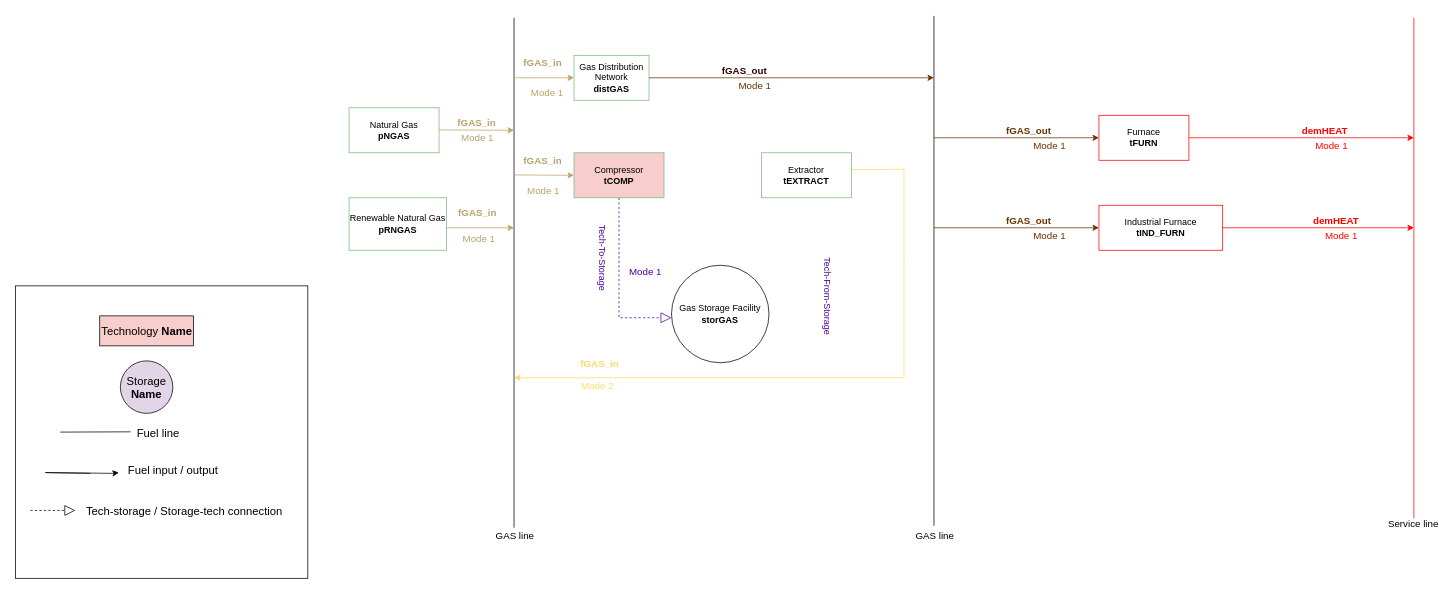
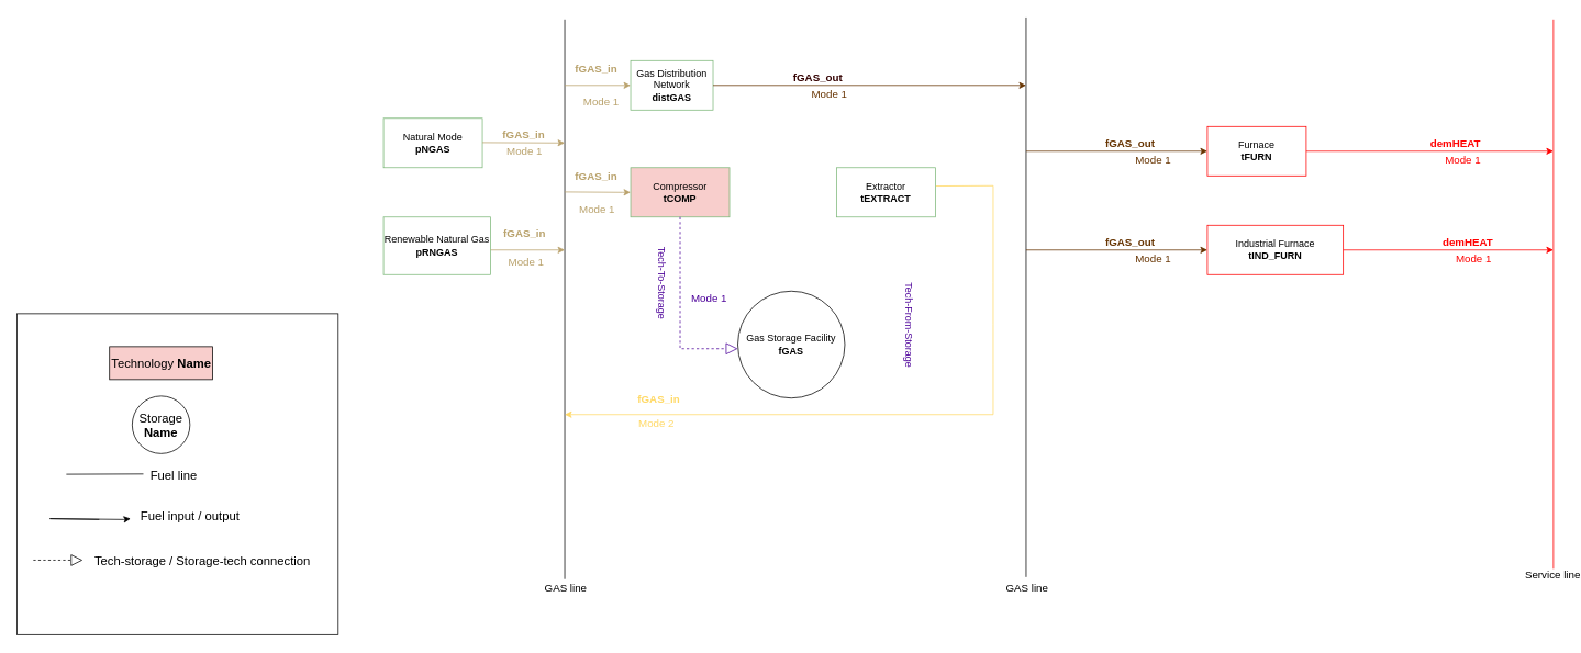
  <mxCell id="0" />
  <mxCell id="1" parent="0" />
- <mxCell id="2" value="&lt;div&gt;Natural Gas&lt;/div&gt;&lt;div&gt;&lt;b&gt;pNGAS&lt;/b&gt;&lt;br&gt;&lt;/div&gt;" style="rounded=0;whiteSpace=wrap;html=1;strokeColor=#7DB87A;" parent="1" vertex="1"><mxGeometry x="465" y="143" width="120" height="60" as="geometry" /></mxCell>
+ <mxCell id="2" value="&lt;div&gt;Natural Mode&lt;/div&gt;&lt;div&gt;&lt;b&gt;pNGAS&lt;/b&gt;&lt;br&gt;&lt;/div&gt;" style="rounded=0;whiteSpace=wrap;html=1;strokeColor=#7DB87A;" parent="1" vertex="1"><mxGeometry x="465" y="143" width="120" height="60" as="geometry" /></mxCell>
  <mxCell id="3" value="&lt;div&gt;Renewable Natural Gas&lt;/div&gt;&lt;div&gt;&lt;b&gt;pRNGAS&lt;/b&gt;&lt;br&gt;&lt;/div&gt;" style="rounded=0;whiteSpace=wrap;html=1;strokeColor=#7DB87A;" parent="1" vertex="1"><mxGeometry x="465" y="263" width="130" height="70" as="geometry" /></mxCell>
  <mxCell id="4" value="" style="endArrow=none;html=1;rounded=0;" parent="1" edge="1"><mxGeometry width="50" height="50" relative="1" as="geometry"><mxPoint x="685" y="703" as="sourcePoint" /><mxPoint x="685" y="23" as="targetPoint" /></mxGeometry></mxCell>
  <mxCell id="5" value="&lt;div style=&quot;font-size: 13px;&quot;&gt;&lt;font style=&quot;font-size: 13px;&quot;&gt;GAS line&lt;/font&gt;&lt;/div&gt;" style="edgeLabel;html=1;align=center;verticalAlign=middle;resizable=0;points=[];rotation=0;" parent="4" vertex="1" connectable="0"><mxGeometry x="-0.195" y="1" relative="1" as="geometry"><mxPoint x="1" y="284" as="offset" /></mxGeometry></mxCell>
  <mxCell id="6" value="" style="endArrow=classic;html=1;rounded=0;strokeColor=#B9A26C;" parent="1" edge="1"><mxGeometry width="50" height="50" relative="1" as="geometry"><mxPoint x="585" y="172.5" as="sourcePoint" /><mxPoint x="685" y="173" as="targetPoint" /></mxGeometry></mxCell>
  <mxCell id="7" value="&lt;div&gt;&lt;font color=&quot;#B9A26C&quot;&gt;&lt;b&gt;fGAS_in&lt;/b&gt;&lt;/font&gt;&lt;/div&gt;" style="edgeLabel;html=1;align=center;verticalAlign=middle;resizable=0;points=[];fontSize=13;" parent="6" vertex="1" connectable="0"><mxGeometry x="-0.26" y="-1" relative="1" as="geometry"><mxPoint x="13" y="-11" as="offset" /></mxGeometry></mxCell>
  <mxCell id="8" value="&lt;font color=&quot;#B9A26C&quot;&gt;Mode 1&lt;/font&gt;" style="edgeLabel;html=1;align=center;verticalAlign=middle;resizable=0;points=[];fontSize=13;" parent="6" vertex="1" connectable="0"><mxGeometry x="-0.76" y="1" relative="1" as="geometry"><mxPoint x="38" y="11" as="offset" /></mxGeometry></mxCell>
  <mxCell id="9" value="" style="endArrow=classic;html=1;rounded=0;strokeColor=#B9A26C;" parent="1" edge="1"><mxGeometry width="50" height="50" relative="1" as="geometry"><mxPoint x="595" y="303" as="sourcePoint" /><mxPoint x="685" y="303" as="targetPoint" /></mxGeometry></mxCell>
  <mxCell id="10" value="&lt;div&gt;Gas Distribution Network&lt;/div&gt;&lt;div&gt;&lt;b&gt;distGAS&lt;/b&gt;&lt;br&gt; &lt;/div&gt;" style="rounded=0;whiteSpace=wrap;html=1;strokeColor=#7DB87A;" parent="1" vertex="1"><mxGeometry x="765" y="73" width="100" height="60" as="geometry" /></mxCell>
  <mxCell id="11" value="&lt;div&gt;Compressor&lt;/div&gt;&lt;div&gt;&lt;b&gt;tCOMP&lt;/b&gt;&lt;br&gt;&lt;/div&gt;" style="rounded=0;whiteSpace=wrap;html=1;strokeColor=#7DB87A;fillColor=#f8cecc;" parent="1" vertex="1"><mxGeometry x="765" y="203" width="120" height="60" as="geometry" /></mxCell>
- <mxCell id="12" value="&lt;div&gt;Gas Storage Facility&lt;/div&gt;&lt;div&gt;&lt;b&gt;storGAS&lt;/b&gt;&lt;br&gt;&lt;/div&gt;" style="ellipse;whiteSpace=wrap;html=1;aspect=fixed;" parent="1" vertex="1"><mxGeometry x="895" y="353" width="130" height="130" as="geometry" /></mxCell>
+ <mxCell id="12" value="&lt;div&gt;Gas Storage Facility&lt;/div&gt;&lt;div&gt;&lt;b&gt;fGAS&lt;/b&gt;&lt;br&gt;&lt;/div&gt;" style="ellipse;whiteSpace=wrap;html=1;aspect=fixed;" parent="1" vertex="1"><mxGeometry x="895" y="353" width="130" height="130" as="geometry" /></mxCell>
  <mxCell id="13" value="&lt;div&gt;Furnace&lt;/div&gt;&lt;div&gt;&lt;b&gt;tFURN&lt;/b&gt;&lt;br&gt;&lt;/div&gt;" style="rounded=0;whiteSpace=wrap;html=1;strokeColor=#ff0000;" parent="1" vertex="1"><mxGeometry x="1465" y="153" width="120" height="60" as="geometry" /></mxCell>
  <mxCell id="14" value="&lt;div&gt;Extractor&lt;/div&gt;&lt;div&gt;&lt;b&gt;tEXTRACT&lt;/b&gt;&lt;br&gt;&lt;/div&gt;" style="rounded=0;whiteSpace=wrap;html=1;strokeColor=#7DB87A;" parent="1" vertex="1"><mxGeometry x="1015" y="203" width="120" height="60" as="geometry" /></mxCell>
  <mxCell id="15" value="" style="endArrow=classic;html=1;rounded=0;exitX=1;exitY=0.5;exitDx=0;exitDy=0;strokeColor=#663300;" parent="1" source="10" edge="1"><mxGeometry width="50" height="50" relative="1" as="geometry"><mxPoint x="885" y="172.5" as="sourcePoint" /><mxPoint x="1245" as="targetPoint" y="103" /></mxGeometry></mxCell>
  <mxCell id="16" value="&lt;div&gt;&lt;b&gt;&lt;font color=&quot;#330000&quot;&gt;fGAS_out&lt;/font&gt;&lt;/b&gt;&lt;/div&gt;" style="edgeLabel;html=1;align=center;verticalAlign=middle;resizable=0;points=[];fontSize=13;fontColor=#FFD966;" parent="15" vertex="1" connectable="0"><mxGeometry x="-0.345" relative="1" as="geometry"><mxPoint x="2" y="-10" as="offset" /></mxGeometry></mxCell>
  <mxCell id="17" value="&lt;font color=&quot;#663300&quot;&gt;Mode 1&lt;br&gt;&lt;/font&gt;" style="edgeLabel;html=1;align=center;verticalAlign=middle;resizable=0;points=[];fontSize=13;fontColor=#330000;" parent="15" vertex="1" connectable="0"><mxGeometry x="0.212" y="-1" relative="1" as="geometry"><mxPoint x="-90" y="9" as="offset" /></mxGeometry></mxCell>
  <mxCell id="18" value="" style="endArrow=none;html=1;rounded=0;" parent="1" edge="1"><mxGeometry width="50" height="50" relative="1" as="geometry"><mxPoint x="1245" y="700.5" as="sourcePoint" /><mxPoint x="1245" y="20.5" as="targetPoint" /></mxGeometry></mxCell>
  <mxCell id="19" value="" style="endArrow=none;html=1;rounded=0;strokeColor=#FF0000;" parent="1" edge="1"><mxGeometry width="50" height="50" relative="1" as="geometry"><mxPoint x="1885" y="703" as="sourcePoint" /><mxPoint x="1885" y="23" as="targetPoint" /></mxGeometry></mxCell>
  <mxCell id="20" value="&lt;font style=&quot;font-size: 13px;&quot;&gt;Service line&lt;/font&gt;" style="edgeLabel;html=1;align=center;verticalAlign=middle;resizable=0;points=[];" parent="19" vertex="1" connectable="0"><mxGeometry x="-0.871" y="2" relative="1" as="geometry"><mxPoint y="38" as="offset" /></mxGeometry></mxCell>
  <mxCell id="21" value="" style="endArrow=classic;html=1;rounded=0;strokeColor=#B9A26C;" parent="1" edge="1"><mxGeometry width="50" height="50" relative="1" as="geometry"><mxPoint x="685" y="232.5" as="sourcePoint" /><mxPoint x="765" y="233" as="targetPoint" /><Array as="points"><mxPoint x="755" y="233" /></Array></mxGeometry></mxCell>
  <mxCell id="22" value="" style="endArrow=block;dashed=1;endFill=0;endSize=12;html=1;rounded=0;exitX=0.5;exitY=1;exitDx=0;exitDy=0;strokeColor=#4C0099;" parent="1" source="11" edge="1"><mxGeometry width="160" relative="1" as="geometry"><mxPoint x="805" y="423" as="sourcePoint" /><mxPoint x="895" y="423" as="targetPoint" /><Array as="points"><mxPoint x="825" y="423" /></Array></mxGeometry></mxCell>
  <mxCell id="23" value="&lt;font style=&quot;font-size: 12px;&quot; color=&quot;#4C0099&quot;&gt;Tech-To-Storage&lt;/font&gt;" style="edgeLabel;html=1;align=center;verticalAlign=middle;resizable=0;points=[];fontSize=13;fontColor=#FFD966;rotation=90;" parent="22" vertex="1" connectable="0"><mxGeometry x="-0.163" y="-2" relative="1" as="geometry"><mxPoint x="-18" y="-17" as="offset" /></mxGeometry></mxCell>
  <mxCell id="24" value="&lt;font style=&quot;font-size: 13px;&quot;&gt;Mode 1&lt;/font&gt;" style="edgeLabel;html=1;align=center;verticalAlign=middle;resizable=0;points=[];fontSize=12;fontColor=#4C0099;" parent="22" vertex="1" connectable="0"><mxGeometry x="-0.213" y="-2" relative="1" as="geometry"><mxPoint x="36" y="7" as="offset" /></mxGeometry></mxCell>
  <mxCell id="25" value="" style="endArrow=classic;html=1;rounded=0;exitX=1.005;exitY=0.373;exitDx=0;exitDy=0;strokeColor=#FFD966;exitPerimeter=0;" parent="1" source="14" edge="1"><mxGeometry width="50" height="50" relative="1" as="geometry"><mxPoint x="1155" y="303" as="sourcePoint" /><mxPoint x="685" y="503" as="targetPoint" /><Array as="points"><mxPoint x="1205" y="225" /><mxPoint x="1205" y="343" /><mxPoint x="1205" y="393" /><mxPoint x="1205" y="443" /><mxPoint x="1205" y="503" /></Array></mxGeometry></mxCell>
  <mxCell id="26" value="&lt;div&gt;&lt;b&gt;&lt;font color=&quot;#FFD966&quot;&gt;fGAS_in&lt;/font&gt;&lt;/b&gt;&lt;/div&gt;" style="edgeLabel;html=1;align=center;verticalAlign=middle;resizable=0;points=[];fontSize=13;fontColor=#FF0000;" parent="25" vertex="1" connectable="0"><mxGeometry x="0.014" y="-2" relative="1" as="geometry"><mxPoint x="-314" y="-18" as="offset" /></mxGeometry></mxCell>
  <mxCell id="27" value="&lt;font color=&quot;#FFD966&quot;&gt;Mode 2&lt;/font&gt;" style="edgeLabel;html=1;align=center;verticalAlign=middle;resizable=0;points=[];fontSize=13;fontColor=#FFE599;" parent="25" vertex="1" connectable="0"><mxGeometry x="0.614" y="-1" relative="1" as="geometry"><mxPoint x="-57" y="11" as="offset" /></mxGeometry></mxCell>
  <mxCell id="28" value="" style="endArrow=classic;html=1;rounded=0;strokeColor=#663300;entryX=0;entryY=0.5;entryDx=0;entryDy=0;" parent="1" edge="1" target="13"><mxGeometry width="50" height="50" relative="1" as="geometry"><mxPoint x="1245" y="183" as="sourcePoint" /><mxPoint x="1315" y="173" as="targetPoint" /><Array as="points" /></mxGeometry></mxCell>
  <mxCell id="29" value="&lt;b&gt;fGAS_out&lt;/b&gt;" style="edgeLabel;html=1;align=center;verticalAlign=middle;resizable=0;points=[];fontSize=13;fontColor=#663300;" parent="28" vertex="1" connectable="0"><mxGeometry x="0.25" y="3" relative="1" as="geometry"><mxPoint x="-13" y="-7" as="offset" /></mxGeometry></mxCell>
  <mxCell id="30" value="Mode 1" style="edgeLabel;html=1;align=center;verticalAlign=middle;resizable=0;points=[];fontSize=13;fontColor=#663300;" parent="28" vertex="1" connectable="0"><mxGeometry x="0.651" y="-4" relative="1" as="geometry"><mxPoint x="-29" y="6" as="offset" /></mxGeometry></mxCell>
  <mxCell id="31" value="" style="endArrow=classic;html=1;rounded=0;strokeColor=#FF0000;exitX=1;exitY=0.5;exitDx=0;exitDy=0;" parent="1" edge="1" source="13"><mxGeometry width="50" height="50" relative="1" as="geometry"><mxPoint x="1435" y="172.5" as="sourcePoint" /><mxPoint x="1885" y="183" as="targetPoint" /><Array as="points" /></mxGeometry></mxCell>
  <mxCell id="32" value="&lt;div&gt;&lt;b&gt;&lt;font color=&quot;#FF0000&quot;&gt;demHEAT&lt;/font&gt;&lt;/b&gt;&lt;/div&gt;" style="edgeLabel;html=1;align=center;verticalAlign=middle;resizable=0;points=[];fontSize=13;fontColor=#663300;" parent="31" vertex="1" connectable="0"><mxGeometry x="0.333" relative="1" as="geometry"><mxPoint x="-20" y="-10" as="offset" /></mxGeometry></mxCell>
  <mxCell id="33" value="Mode 1" style="edgeLabel;html=1;align=center;verticalAlign=middle;resizable=0;points=[];fontSize=13;fontColor=#FF0000;" parent="31" vertex="1" connectable="0"><mxGeometry x="0.422" y="-1" relative="1" as="geometry"><mxPoint x="-24" y="9" as="offset" /></mxGeometry></mxCell>
  <mxCell id="34" value="&lt;div style=&quot;font-size: 13px;&quot;&gt;&lt;font style=&quot;font-size: 13px;&quot;&gt;GAS line&lt;/font&gt;&lt;/div&gt;" style="edgeLabel;html=1;align=center;verticalAlign=middle;resizable=0;points=[];rotation=0;" parent="1" vertex="1" connectable="0"><mxGeometry x="1245" y="713" as="geometry" /></mxCell>
  <mxCell id="35" value="&lt;div&gt;&lt;font color=&quot;#B9A26C&quot;&gt;&lt;b&gt;fGAS_in&lt;/b&gt;&lt;/font&gt;&lt;/div&gt;" style="edgeLabel;html=1;align=center;verticalAlign=middle;resizable=0;points=[];fontSize=13;" parent="1" vertex="1" connectable="0"><mxGeometry x="650.005" y="83.005" as="geometry"><mxPoint x="72" y="-1" as="offset" /></mxGeometry></mxCell>
  <mxCell id="36" value="&lt;font color=&quot;#B9A26C&quot;&gt;Mode 1&lt;/font&gt;" style="edgeLabel;html=1;align=center;verticalAlign=middle;resizable=0;points=[];fontSize=13;" parent="1" vertex="1" connectable="0"><mxGeometry x="655.005" y="133" as="geometry"><mxPoint x="73" y="-11" as="offset" /></mxGeometry></mxCell>
  <mxCell id="37" value="&lt;font style=&quot;font-size: 12px;&quot; color=&quot;#4C0099&quot;&gt;Tech-From-Storage&lt;/font&gt;" style="edgeLabel;html=1;align=center;verticalAlign=middle;resizable=0;points=[];fontSize=13;fontColor=#FFD966;rotation=90;" parent="1" vertex="1" connectable="0"><mxGeometry x="1105" y="393" as="geometry" /></mxCell>
  <mxCell id="38" value="&lt;div&gt;&lt;font color=&quot;#B9A26C&quot;&gt;&lt;b&gt;fGAS_in&lt;/b&gt;&lt;/font&gt;&lt;/div&gt;" style="edgeLabel;html=1;align=center;verticalAlign=middle;resizable=0;points=[];fontSize=13;" parent="1" vertex="1" connectable="0"><mxGeometry x="639.995" y="253.005" as="geometry"><mxPoint x="-4" y="29" as="offset" /></mxGeometry></mxCell>
  <mxCell id="39" value="&lt;font color=&quot;#B9A26C&quot;&gt;Mode 1&lt;/font&gt;" style="edgeLabel;html=1;align=center;verticalAlign=middle;resizable=0;points=[];fontSize=13;" parent="1" vertex="1" connectable="0"><mxGeometry x="665.005" y="203" as="geometry"><mxPoint x="-28" y="114" as="offset" /></mxGeometry></mxCell>
  <mxCell id="40" value="&lt;div&gt;&lt;font color=&quot;#B9A26C&quot;&gt;&lt;b&gt;fGAS_in&lt;/b&gt;&lt;/font&gt;&lt;/div&gt;" style="edgeLabel;html=1;align=center;verticalAlign=middle;resizable=0;points=[];fontSize=13;" parent="1" vertex="1" connectable="0"><mxGeometry x="650.005" y="213.005" as="geometry"><mxPoint x="72" y="-1" as="offset" /></mxGeometry></mxCell>
  <mxCell id="41" value="&lt;font color=&quot;#B9A26C&quot;&gt;Mode 1&lt;/font&gt;" style="edgeLabel;html=1;align=center;verticalAlign=middle;resizable=0;points=[];fontSize=13;" parent="1" vertex="1" connectable="0"><mxGeometry x="650.005" y="263" as="geometry"><mxPoint x="73" y="-11" as="offset" /></mxGeometry></mxCell>
  <mxCell id="42" value="" style="whiteSpace=wrap;html=1;aspect=fixed;strokeColor=#000000;fontSize=13;fontColor=#4C0099;" parent="1" vertex="1"><mxGeometry x="20" y="380.5" width="390" height="390" as="geometry" /></mxCell>
  <mxCell id="43" value="Technology &lt;b&gt;Name&lt;/b&gt;" style="rounded=0;whiteSpace=wrap;html=1;strokeColor=#000000;fontSize=15;fontColor=#000000;fillColor=#f8cecc;" parent="1" vertex="1"><mxGeometry x="132.5" y="420.5" width="125" height="40" as="geometry" /></mxCell>
- <mxCell id="44" value="Storage &lt;b&gt;Name&lt;/b&gt;" style="ellipse;whiteSpace=wrap;html=1;aspect=fixed;strokeColor=#000000;fontSize=15;fontColor=#000000;fillColor=#e1d5e7;" parent="1" vertex="1"><mxGeometry x="160" y="480.5" width="70" height="70" as="geometry" /></mxCell>
+ <mxCell id="44" value="Storage &lt;b&gt;Name&lt;/b&gt;" style="ellipse;whiteSpace=wrap;html=1;aspect=fixed;strokeColor=#000000;fontSize=15;fontColor=#000000;" parent="1" vertex="1"><mxGeometry x="160" y="480.5" width="70" height="70" as="geometry" /></mxCell>
  <mxCell id="45" value="" style="endArrow=none;html=1;rounded=0;strokeColor=#000000;fontSize=15;fontColor=#000000;" parent="1" edge="1"><mxGeometry width="50" height="50" relative="1" as="geometry"><mxPoint x="80" y="575.5" as="sourcePoint" /><mxPoint x="210" y="575" as="targetPoint" /><Array as="points" /></mxGeometry></mxCell>
  <mxCell id="46" value="&amp;nbsp; Fuel line" style="edgeLabel;html=1;align=center;verticalAlign=middle;resizable=0;points=[];fontSize=15;fontColor=#000000;" parent="45" vertex="1" connectable="0"><mxGeometry x="0.615" relative="1" as="geometry"><mxPoint x="21" y="1" as="offset" /></mxGeometry></mxCell>
  <mxCell id="47" value="" style="endArrow=classic;html=1;rounded=0;strokeColor=#000000;fontSize=15;fontColor=#000000;entryX=-0.014;entryY=0.633;entryDx=0;entryDy=0;entryPerimeter=0;" parent="1" target="48" edge="1"><mxGeometry width="50" height="50" relative="1" as="geometry"><mxPoint x="120" y="630.5" as="sourcePoint" /><mxPoint x="150" y="610.5" as="targetPoint" /><Array as="points"><mxPoint x="60" y="629.5" /><mxPoint x="150" y="630.5" /></Array></mxGeometry></mxCell>
  <mxCell id="48" value="Fuel input / output" style="text;html=1;align=center;verticalAlign=middle;resizable=0;points=[];autosize=1;strokeColor=none;fillColor=none;fontSize=15;fontColor=#000000;" parent="1" vertex="1"><mxGeometry x="160" y="610.5" width="140" height="30" as="geometry" /></mxCell>
  <mxCell id="49" value="" style="endArrow=block;dashed=1;endFill=0;endSize=12;html=1;rounded=0;strokeColor=#000000;fontSize=19;fontColor=#000000;" parent="1" edge="1"><mxGeometry width="160" relative="1" as="geometry"><mxPoint x="40" y="680" as="sourcePoint" /><mxPoint x="100" y="680" as="targetPoint" /></mxGeometry></mxCell>
  <mxCell id="50" value="&lt;font style=&quot;font-size: 15px;&quot;&gt;Tech-storage / Storage-tech connection&lt;/font&gt;" style="text;html=1;align=center;verticalAlign=middle;resizable=0;points=[];autosize=1;strokeColor=none;fillColor=none;fontSize=19;fontColor=#000000;" parent="1" vertex="1"><mxGeometry x="100" y="660.5" width="290" height="40" as="geometry" /></mxCell>
  <mxCell id="51" value="" style="endArrow=classic;html=1;entryX=0;entryY=0.5;entryDx=0;entryDy=0;strokeColor=#B9A26C;" parent="1" target="10" edge="1"><mxGeometry width="50" height="50" relative="1" as="geometry"><mxPoint x="685" as="sourcePoint" y="103" /><mxPoint x="735" y="53" as="targetPoint" /></mxGeometry></mxCell>
  <mxCell id="52" value="&lt;div&gt;Industrial Furnace&lt;/div&gt;&lt;div&gt;&lt;b&gt;tIND_FURN&lt;/b&gt;&lt;br&gt;&lt;/div&gt;" style="rounded=0;whiteSpace=wrap;html=1;strokeColor=#ff0000;" vertex="1" parent="1"><mxGeometry x="1465" y="273" width="165" height="60" as="geometry" /></mxCell>
  <mxCell id="53" value="" style="endArrow=classic;html=1;rounded=0;strokeColor=#663300;entryX=0;entryY=0.5;entryDx=0;entryDy=0;" edge="1" parent="1" target="52"><mxGeometry width="50" height="50" relative="1" as="geometry"><mxPoint x="1245" y="303" as="sourcePoint" /><mxPoint x="1305" y="298" as="targetPoint" /><Array as="points" /></mxGeometry></mxCell>
  <mxCell id="54" value="&lt;b&gt;fGAS_out&lt;/b&gt;" style="edgeLabel;html=1;align=center;verticalAlign=middle;resizable=0;points=[];fontSize=13;fontColor=#663300;" vertex="1" connectable="0" parent="53"><mxGeometry x="0.25" y="3" relative="1" as="geometry"><mxPoint x="-13" y="-7" as="offset" /></mxGeometry></mxCell>
  <mxCell id="55" value="Mode 1" style="edgeLabel;html=1;align=center;verticalAlign=middle;resizable=0;points=[];fontSize=13;fontColor=#663300;" vertex="1" connectable="0" parent="53"><mxGeometry x="0.651" y="-4" relative="1" as="geometry"><mxPoint x="-29" y="6" as="offset" /></mxGeometry></mxCell>
  <mxCell id="56" value="" style="endArrow=classic;html=1;rounded=0;strokeColor=#FF0000;exitX=1;exitY=0.5;exitDx=0;exitDy=0;" edge="1" parent="1" source="52"><mxGeometry width="50" height="50" relative="1" as="geometry"><mxPoint x="1455" y="302.5" as="sourcePoint" /><mxPoint x="1885" y="303" as="targetPoint" /><Array as="points" /></mxGeometry></mxCell>
  <mxCell id="57" value="&lt;div&gt;&lt;b&gt;&lt;font color=&quot;#FF0000&quot;&gt;demHEAT&lt;/font&gt;&lt;/b&gt;&lt;/div&gt;" style="edgeLabel;html=1;align=center;verticalAlign=middle;resizable=0;points=[];fontSize=13;fontColor=#663300;" vertex="1" connectable="0" parent="56"><mxGeometry x="0.333" relative="1" as="geometry"><mxPoint x="-20" y="-10" as="offset" /></mxGeometry></mxCell>
  <mxCell id="58" value="Mode 1" style="edgeLabel;html=1;align=center;verticalAlign=middle;resizable=0;points=[];fontSize=13;fontColor=#FF0000;" vertex="1" connectable="0" parent="56"><mxGeometry x="0.422" y="-1" relative="1" as="geometry"><mxPoint x="-24" y="9" as="offset" /></mxGeometry></mxCell>
